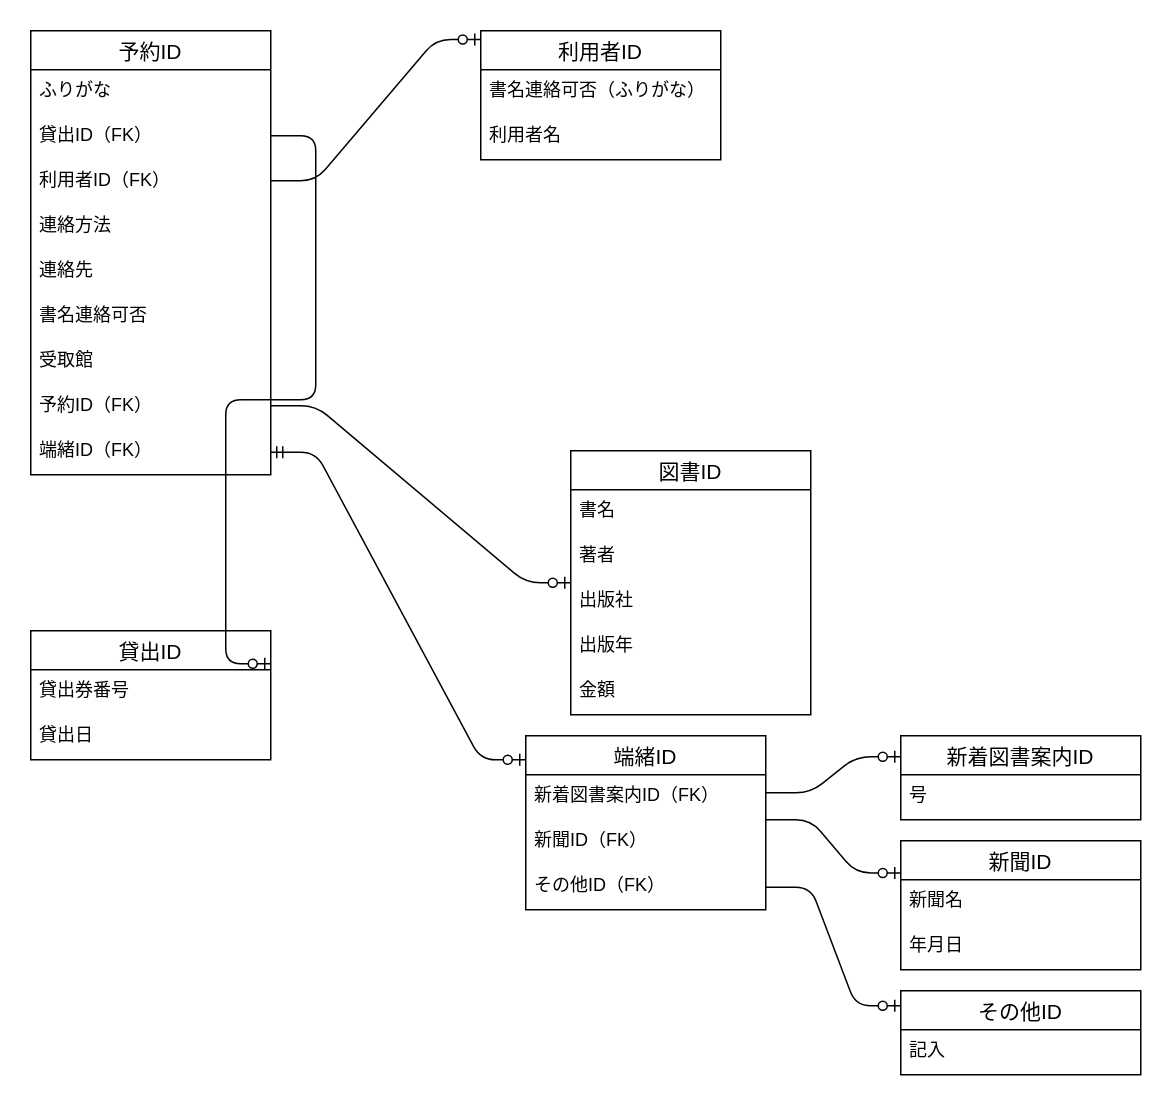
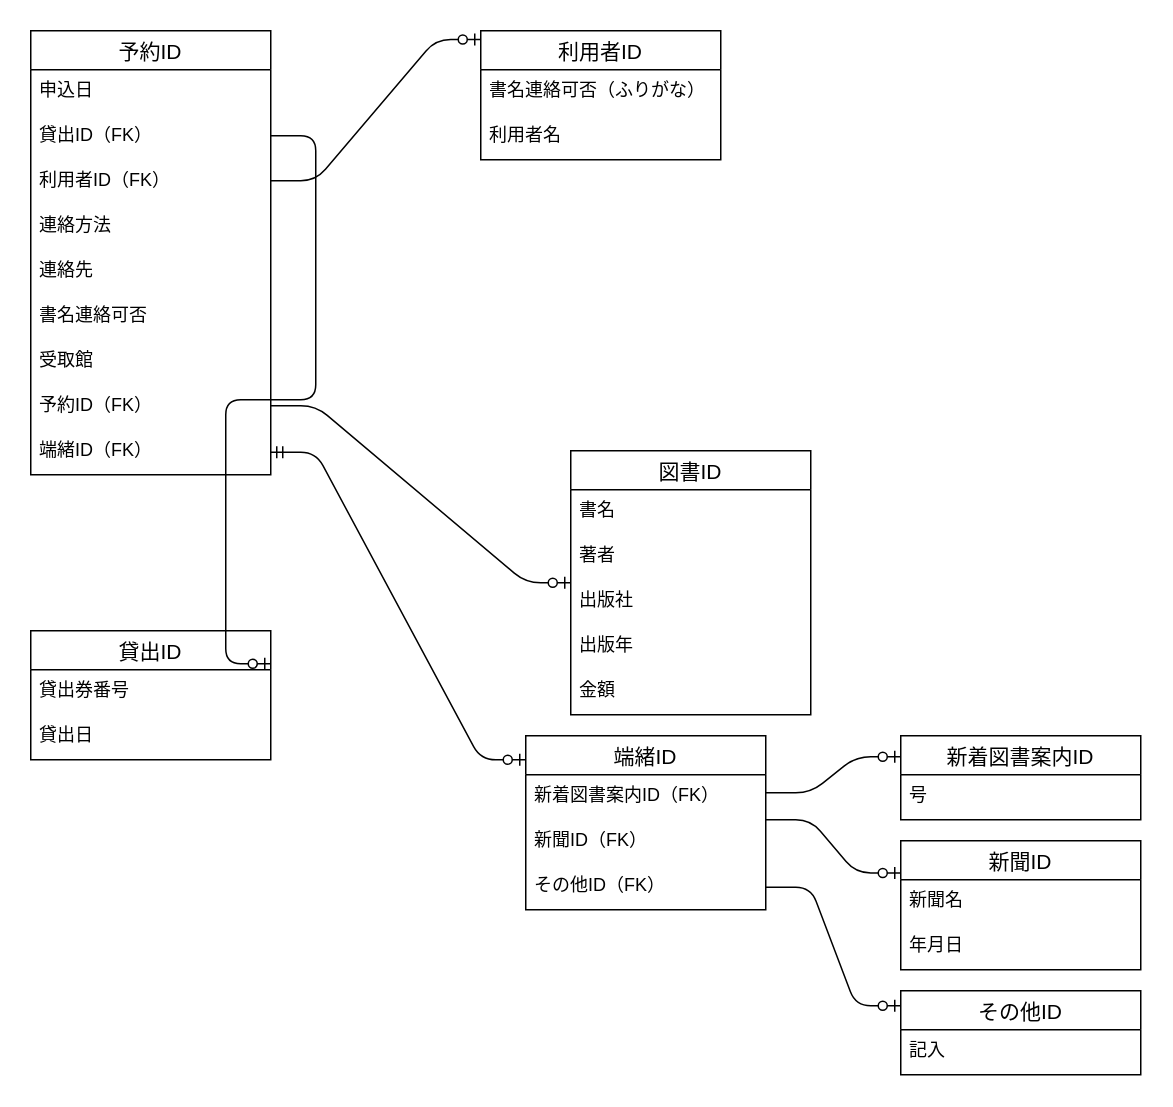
  <mxCell id="0" />
  <mxCell id="1" parent="0" />
  <mxCell id="2" value="予約ID" style="swimlane;fontStyle=0;childLayout=stackLayout;horizontal=1;startSize=26;horizontalStack=0;resizeParent=1;resizeParentMax=0;resizeLast=0;collapsible=1;marginBottom=0;align=center;fontSize=14;" vertex="1" parent="1"><mxGeometry x="20" y="20" width="160" height="296" as="geometry" /></mxCell>
- <mxCell id="3" value="ふりがな" style="text;strokeColor=none;fillColor=none;spacingLeft=4;spacingRight=4;overflow=hidden;rotatable=0;points=[[0,0.5],[1,0.5]];portConstraint=eastwest;fontSize=12;" vertex="1" parent="2"><mxGeometry y="26" width="160" height="30" as="geometry" /></mxCell>
+ <mxCell id="3" value="申込日" style="text;strokeColor=none;fillColor=none;spacingLeft=4;spacingRight=4;overflow=hidden;rotatable=0;points=[[0,0.5],[1,0.5]];portConstraint=eastwest;fontSize=12;" vertex="1" parent="2"><mxGeometry y="26" width="160" height="30" as="geometry" /></mxCell>
  <mxCell id="4" value="貸出ID（FK）" style="text;strokeColor=none;fillColor=none;spacingLeft=4;spacingRight=4;overflow=hidden;rotatable=0;points=[[0,0.5],[1,0.5]];portConstraint=eastwest;fontSize=12;" vertex="1" parent="2"><mxGeometry y="56" width="160" height="30" as="geometry" /></mxCell>
  <mxCell id="5" value="利用者ID（FK）" style="text;strokeColor=none;fillColor=none;spacingLeft=4;spacingRight=4;overflow=hidden;rotatable=0;points=[[0,0.5],[1,0.5]];portConstraint=eastwest;fontSize=12;" vertex="1" parent="2"><mxGeometry y="86" width="160" height="30" as="geometry" /></mxCell>
  <mxCell id="6" value="連絡方法" style="text;strokeColor=none;fillColor=none;spacingLeft=4;spacingRight=4;overflow=hidden;rotatable=0;points=[[0,0.5],[1,0.5]];portConstraint=eastwest;fontSize=12;" vertex="1" parent="2"><mxGeometry y="116" width="160" height="30" as="geometry" /></mxCell>
  <mxCell id="7" value="連絡先" style="text;strokeColor=none;fillColor=none;spacingLeft=4;spacingRight=4;overflow=hidden;rotatable=0;points=[[0,0.5],[1,0.5]];portConstraint=eastwest;fontSize=12;" vertex="1" parent="2"><mxGeometry y="146" width="160" height="30" as="geometry" /></mxCell>
  <mxCell id="8" value="書名連絡可否" style="text;strokeColor=none;fillColor=none;spacingLeft=4;spacingRight=4;overflow=hidden;rotatable=0;points=[[0,0.5],[1,0.5]];portConstraint=eastwest;fontSize=12;" vertex="1" parent="2"><mxGeometry y="176" width="160" height="30" as="geometry" /></mxCell>
  <mxCell id="9" value="受取館" style="text;strokeColor=none;fillColor=none;spacingLeft=4;spacingRight=4;overflow=hidden;rotatable=0;points=[[0,0.5],[1,0.5]];portConstraint=eastwest;fontSize=12;" vertex="1" parent="2"><mxGeometry y="206" width="160" height="30" as="geometry" /></mxCell>
  <mxCell id="10" value="予約ID（FK）" style="text;strokeColor=none;fillColor=none;spacingLeft=4;spacingRight=4;overflow=hidden;rotatable=0;points=[[0,0.5],[1,0.5]];portConstraint=eastwest;fontSize=12;" vertex="1" parent="2"><mxGeometry y="236" width="160" height="30" as="geometry" /></mxCell>
  <mxCell id="11" value="端緒ID（FK）" style="text;strokeColor=none;fillColor=none;spacingLeft=4;spacingRight=4;overflow=hidden;rotatable=0;points=[[0,0.5],[1,0.5]];portConstraint=eastwest;fontSize=12;" vertex="1" parent="2"><mxGeometry y="266" width="160" height="30" as="geometry" /></mxCell>
  <mxCell id="12" value="貸出ID" style="swimlane;fontStyle=0;childLayout=stackLayout;horizontal=1;startSize=26;horizontalStack=0;resizeParent=1;resizeParentMax=0;resizeLast=0;collapsible=1;marginBottom=0;align=center;fontSize=14;" vertex="1" parent="1"><mxGeometry x="20" y="420" width="160" height="86" as="geometry" /></mxCell>
  <mxCell id="13" value="貸出券番号" style="text;strokeColor=none;fillColor=none;spacingLeft=4;spacingRight=4;overflow=hidden;rotatable=0;points=[[0,0.5],[1,0.5]];portConstraint=eastwest;fontSize=12;" vertex="1" parent="12"><mxGeometry y="26" width="160" height="30" as="geometry" /></mxCell>
  <mxCell id="14" value="貸出日" style="text;strokeColor=none;fillColor=none;spacingLeft=4;spacingRight=4;overflow=hidden;rotatable=0;points=[[0,0.5],[1,0.5]];portConstraint=eastwest;fontSize=12;" vertex="1" parent="12"><mxGeometry y="56" width="160" height="30" as="geometry" /></mxCell>
  <mxCell id="15" value="利用者ID" style="swimlane;fontStyle=0;childLayout=stackLayout;horizontal=1;startSize=26;horizontalStack=0;resizeParent=1;resizeParentMax=0;resizeLast=0;collapsible=1;marginBottom=0;align=center;fontSize=14;" vertex="1" parent="1"><mxGeometry x="320" y="20" width="160" height="86" as="geometry" /></mxCell>
  <mxCell id="16" value="書名連絡可否（ふりがな）" style="text;strokeColor=none;fillColor=none;spacingLeft=4;spacingRight=4;overflow=hidden;rotatable=0;points=[[0,0.5],[1,0.5]];portConstraint=eastwest;fontSize=12;" vertex="1" parent="15"><mxGeometry y="26" width="160" height="30" as="geometry" /></mxCell>
  <mxCell id="17" value="利用者名" style="text;strokeColor=none;fillColor=none;spacingLeft=4;spacingRight=4;overflow=hidden;rotatable=0;points=[[0,0.5],[1,0.5]];portConstraint=eastwest;fontSize=12;" vertex="1" parent="15"><mxGeometry y="56" width="160" height="30" as="geometry" /></mxCell>
  <mxCell id="18" value="図書ID" style="swimlane;fontStyle=0;childLayout=stackLayout;horizontal=1;startSize=26;horizontalStack=0;resizeParent=1;resizeParentMax=0;resizeLast=0;collapsible=1;marginBottom=0;align=center;fontSize=14;" vertex="1" parent="1"><mxGeometry x="380" y="300" width="160" height="176" as="geometry" /></mxCell>
  <mxCell id="19" value="書名" style="text;strokeColor=none;fillColor=none;spacingLeft=4;spacingRight=4;overflow=hidden;rotatable=0;points=[[0,0.5],[1,0.5]];portConstraint=eastwest;fontSize=12;" vertex="1" parent="18"><mxGeometry y="26" width="160" height="30" as="geometry" /></mxCell>
  <mxCell id="20" value="著者" style="text;strokeColor=none;fillColor=none;spacingLeft=4;spacingRight=4;overflow=hidden;rotatable=0;points=[[0,0.5],[1,0.5]];portConstraint=eastwest;fontSize=12;" vertex="1" parent="18"><mxGeometry y="56" width="160" height="30" as="geometry" /></mxCell>
  <mxCell id="21" value="出版社" style="text;strokeColor=none;fillColor=none;spacingLeft=4;spacingRight=4;overflow=hidden;rotatable=0;points=[[0,0.5],[1,0.5]];portConstraint=eastwest;fontSize=12;" vertex="1" parent="18"><mxGeometry y="86" width="160" height="30" as="geometry" /></mxCell>
  <mxCell id="22" value="出版年" style="text;strokeColor=none;fillColor=none;spacingLeft=4;spacingRight=4;overflow=hidden;rotatable=0;points=[[0,0.5],[1,0.5]];portConstraint=eastwest;fontSize=12;" vertex="1" parent="18"><mxGeometry y="116" width="160" height="30" as="geometry" /></mxCell>
  <mxCell id="23" value="金額" style="text;strokeColor=none;fillColor=none;spacingLeft=4;spacingRight=4;overflow=hidden;rotatable=0;points=[[0,0.5],[1,0.5]];portConstraint=eastwest;fontSize=12;" vertex="1" parent="18"><mxGeometry y="146" width="160" height="30" as="geometry" /></mxCell>
  <mxCell id="24" value="端緒ID" style="swimlane;fontStyle=0;childLayout=stackLayout;horizontal=1;startSize=26;horizontalStack=0;resizeParent=1;resizeParentMax=0;resizeLast=0;collapsible=1;marginBottom=0;align=center;fontSize=14;" vertex="1" parent="1"><mxGeometry x="350" y="490" width="160" height="116" as="geometry" /></mxCell>
  <mxCell id="25" value="新着図書案内ID（FK）" style="text;strokeColor=none;fillColor=none;spacingLeft=4;spacingRight=4;overflow=hidden;rotatable=0;points=[[0,0.5],[1,0.5]];portConstraint=eastwest;fontSize=12;" vertex="1" parent="24"><mxGeometry y="26" width="160" height="30" as="geometry" /></mxCell>
  <mxCell id="26" value="新聞ID（FK）" style="text;strokeColor=none;fillColor=none;spacingLeft=4;spacingRight=4;overflow=hidden;rotatable=0;points=[[0,0.5],[1,0.5]];portConstraint=eastwest;fontSize=12;" vertex="1" parent="24"><mxGeometry y="56" width="160" height="30" as="geometry" /></mxCell>
  <mxCell id="27" value="その他ID（FK）" style="text;strokeColor=none;fillColor=none;spacingLeft=4;spacingRight=4;overflow=hidden;rotatable=0;points=[[0,0.5],[1,0.5]];portConstraint=eastwest;fontSize=12;" vertex="1" parent="24"><mxGeometry y="86" width="160" height="30" as="geometry" /></mxCell>
  <mxCell id="28" value="新着図書案内ID" style="swimlane;fontStyle=0;childLayout=stackLayout;horizontal=1;startSize=26;horizontalStack=0;resizeParent=1;resizeParentMax=0;resizeLast=0;collapsible=1;marginBottom=0;align=center;fontSize=14;" vertex="1" parent="1"><mxGeometry x="600" y="490" width="160" height="56" as="geometry" /></mxCell>
  <mxCell id="29" value="号" style="text;strokeColor=none;fillColor=none;spacingLeft=4;spacingRight=4;overflow=hidden;rotatable=0;points=[[0,0.5],[1,0.5]];portConstraint=eastwest;fontSize=12;" vertex="1" parent="28"><mxGeometry y="26" width="160" height="30" as="geometry" /></mxCell>
  <mxCell id="30" value="新聞ID" style="swimlane;fontStyle=0;childLayout=stackLayout;horizontal=1;startSize=26;horizontalStack=0;resizeParent=1;resizeParentMax=0;resizeLast=0;collapsible=1;marginBottom=0;align=center;fontSize=14;" vertex="1" parent="1"><mxGeometry x="600" y="560" width="160" height="86" as="geometry" /></mxCell>
  <mxCell id="31" value="新聞名" style="text;strokeColor=none;fillColor=none;spacingLeft=4;spacingRight=4;overflow=hidden;rotatable=0;points=[[0,0.5],[1,0.5]];portConstraint=eastwest;fontSize=12;" vertex="1" parent="30"><mxGeometry y="26" width="160" height="30" as="geometry" /></mxCell>
  <mxCell id="32" value="年月日" style="text;strokeColor=none;fillColor=none;spacingLeft=4;spacingRight=4;overflow=hidden;rotatable=0;points=[[0,0.5],[1,0.5]];portConstraint=eastwest;fontSize=12;" vertex="1" parent="30"><mxGeometry y="56" width="160" height="30" as="geometry" /></mxCell>
  <mxCell id="33" value="その他ID" style="swimlane;fontStyle=0;childLayout=stackLayout;horizontal=1;startSize=26;horizontalStack=0;resizeParent=1;resizeParentMax=0;resizeLast=0;collapsible=1;marginBottom=0;align=center;fontSize=14;" vertex="1" parent="1"><mxGeometry x="600" y="660" width="160" height="56" as="geometry" /></mxCell>
  <mxCell id="34" value="記入" style="text;strokeColor=none;fillColor=none;spacingLeft=4;spacingRight=4;overflow=hidden;rotatable=0;points=[[0,0.5],[1,0.5]];portConstraint=eastwest;fontSize=12;" vertex="1" parent="33"><mxGeometry y="26" width="160" height="30" as="geometry" /></mxCell>
  <mxCell id="35" value="" style="edgeStyle=entityRelationEdgeStyle;fontSize=12;html=1;endArrow=ERzeroToOne;endFill=1;entryX=0;entryY=0.25;entryDx=0;entryDy=0;" edge="1" parent="1" target="28"><mxGeometry width="100" height="100" relative="1" as="geometry"><mxPoint x="510" y="528" as="sourcePoint" /><mxPoint x="610" y="428" as="targetPoint" /></mxGeometry></mxCell>
  <mxCell id="36" value="" style="edgeStyle=entityRelationEdgeStyle;fontSize=12;html=1;endArrow=ERzeroToOne;endFill=1;entryX=0;entryY=0.25;entryDx=0;entryDy=0;" edge="1" parent="1" target="30"><mxGeometry width="100" height="100" relative="1" as="geometry"><mxPoint x="510" y="546" as="sourcePoint" /><mxPoint x="610" y="446" as="targetPoint" /></mxGeometry></mxCell>
  <mxCell id="37" value="" style="edgeStyle=entityRelationEdgeStyle;fontSize=12;html=1;endArrow=ERzeroToOne;endFill=1;exitX=1;exitY=0.5;exitDx=0;exitDy=0;" edge="1" parent="1" source="27"><mxGeometry width="100" height="100" relative="1" as="geometry"><mxPoint x="500" y="770" as="sourcePoint" /><mxPoint x="600" y="670" as="targetPoint" /></mxGeometry></mxCell>
  <mxCell id="38" value="" style="edgeStyle=entityRelationEdgeStyle;fontSize=12;html=1;endArrow=ERzeroToOne;endFill=1;" edge="1" parent="1"><mxGeometry width="100" height="100" relative="1" as="geometry"><mxPoint x="180" y="90" as="sourcePoint" /><mxPoint x="180" y="442" as="targetPoint" /></mxGeometry></mxCell>
  <mxCell id="39" value="" style="edgeStyle=entityRelationEdgeStyle;fontSize=12;html=1;endArrow=ERzeroToOne;endFill=1;entryX=0;entryY=0.068;entryDx=0;entryDy=0;entryPerimeter=0;" edge="1" parent="1" target="15"><mxGeometry width="100" height="100" relative="1" as="geometry"><mxPoint x="180" y="120" as="sourcePoint" /><mxPoint x="280" y="20" as="targetPoint" /></mxGeometry></mxCell>
  <mxCell id="40" value="" style="edgeStyle=entityRelationEdgeStyle;fontSize=12;html=1;endArrow=ERzeroToOne;endFill=1;" edge="1" parent="1" target="18"><mxGeometry width="100" height="100" relative="1" as="geometry"><mxPoint x="180" y="270" as="sourcePoint" /><mxPoint x="370" y="320" as="targetPoint" /></mxGeometry></mxCell>
  <mxCell id="41" value="" style="edgeStyle=entityRelationEdgeStyle;fontSize=12;html=1;endArrow=ERzeroToOne;startArrow=ERmandOne;exitX=1;exitY=0.5;exitDx=0;exitDy=0;" edge="1" parent="1" source="11"><mxGeometry width="100" height="100" relative="1" as="geometry"><mxPoint x="250" y="606" as="sourcePoint" /><mxPoint x="350" y="506" as="targetPoint" /></mxGeometry></mxCell>
